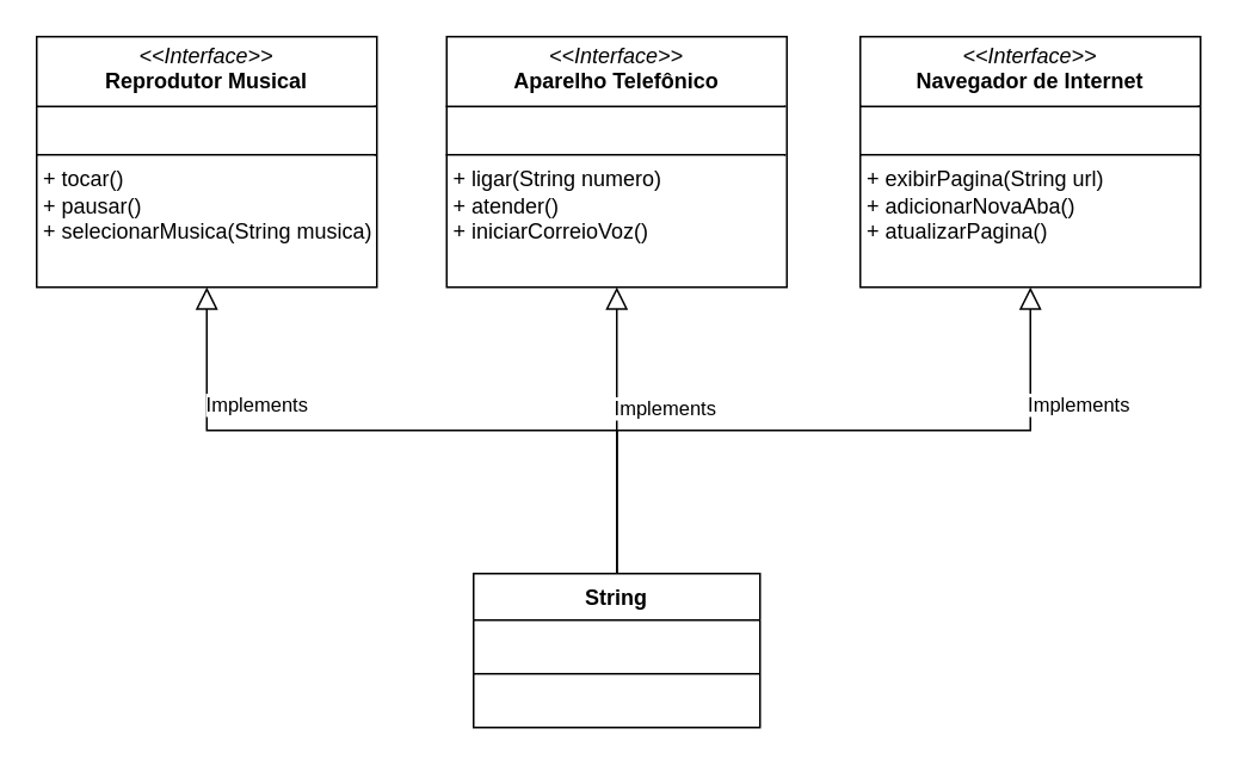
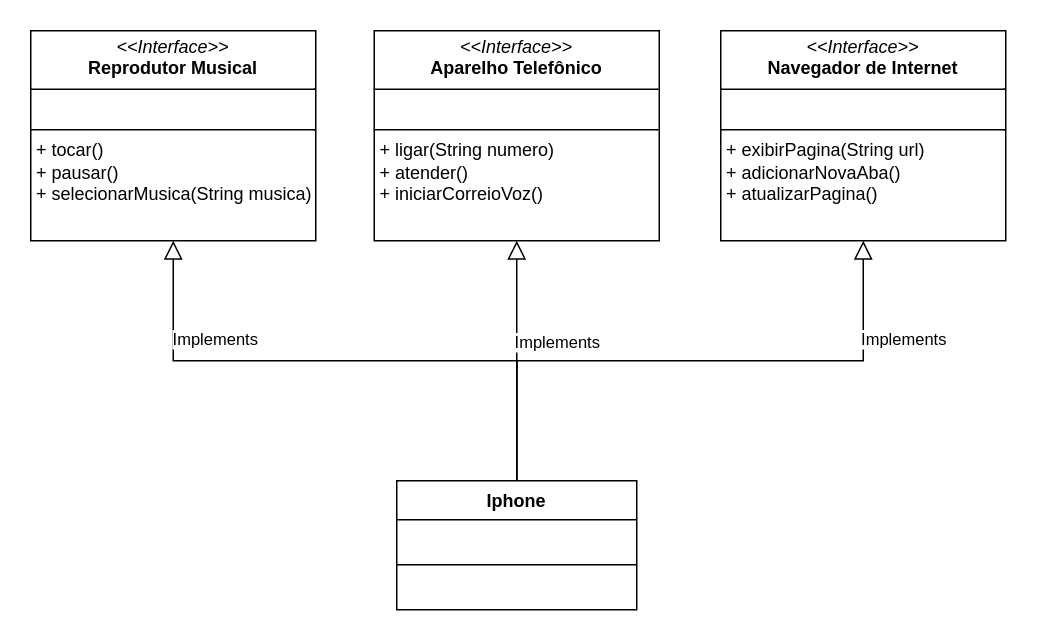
  <mxCell id="0" />
  <mxCell id="1" parent="0" />
  <mxCell id="2" value="&lt;p style=&quot;margin:0px;margin-top:4px;text-align:center;&quot;&gt;&lt;i&gt;&amp;lt;&amp;lt;Interface&amp;gt;&amp;gt;&lt;/i&gt;&lt;br&gt;&lt;b&gt;Reprodutor Musical&lt;/b&gt;&lt;br&gt;&lt;/p&gt;&lt;hr size=&quot;1&quot; style=&quot;border-style:solid;&quot;&gt;&lt;p style=&quot;margin:0px;margin-left:4px;&quot;&gt;&lt;br&gt;&lt;/p&gt;&lt;hr size=&quot;1&quot; style=&quot;border-style:solid;&quot;&gt;&lt;p style=&quot;margin:0px;margin-left:4px;&quot;&gt;+ tocar()&lt;/p&gt;&lt;p style=&quot;margin:0px;margin-left:4px;&quot;&gt;+ pausar()&lt;br&gt;+ selecionarMusica(String musica)&lt;/p&gt;" style="verticalAlign=top;align=left;overflow=fill;html=1;whiteSpace=wrap;" vertex="1" parent="1"><mxGeometry x="20" y="20" width="190" height="140" as="geometry" /></mxCell>
  <mxCell id="3" value="&lt;p style=&quot;margin:0px;margin-top:4px;text-align:center;&quot;&gt;&lt;i&gt;&amp;lt;&amp;lt;Interface&amp;gt;&amp;gt;&lt;/i&gt;&lt;br&gt;&lt;b&gt;Aparelho Telefônico&lt;/b&gt;&lt;br&gt;&lt;/p&gt;&lt;hr size=&quot;1&quot; style=&quot;border-style:solid;&quot;&gt;&lt;p style=&quot;margin:0px;margin-left:4px;&quot;&gt;&lt;br&gt;&lt;/p&gt;&lt;hr size=&quot;1&quot; style=&quot;border-style:solid;&quot;&gt;&lt;p style=&quot;margin:0px;margin-left:4px;&quot;&gt;+ ligar(String numero)&lt;br&gt;+ atender()&lt;/p&gt;&lt;p style=&quot;margin:0px;margin-left:4px;&quot;&gt;+ iniciarCorreioVoz()&lt;/p&gt;" style="verticalAlign=top;align=left;overflow=fill;html=1;whiteSpace=wrap;" vertex="1" parent="1"><mxGeometry x="249" y="20" width="190" height="140" as="geometry" /></mxCell>
  <mxCell id="4" value="&lt;p style=&quot;margin:0px;margin-top:4px;text-align:center;&quot;&gt;&lt;i&gt;&amp;lt;&amp;lt;Interface&amp;gt;&amp;gt;&lt;/i&gt;&lt;br&gt;&lt;b&gt;Navegador de Internet&lt;/b&gt;&lt;br&gt;&lt;/p&gt;&lt;hr size=&quot;1&quot; style=&quot;border-style:solid;&quot;&gt;&lt;p style=&quot;margin:0px;margin-left:4px;&quot;&gt;&lt;br&gt;&lt;/p&gt;&lt;hr size=&quot;1&quot; style=&quot;border-style:solid;&quot;&gt;&lt;p style=&quot;margin:0px;margin-left:4px;&quot;&gt;+ exibirPagina(String url)&lt;br&gt;+ adicionarNovaAba()&lt;/p&gt;&lt;p style=&quot;margin:0px;margin-left:4px;&quot;&gt;+ atualizarPagina()&lt;/p&gt;" style="verticalAlign=top;align=left;overflow=fill;html=1;whiteSpace=wrap;" vertex="1" parent="1"><mxGeometry x="480" y="20" width="190" height="140" as="geometry" /></mxCell>
- <mxCell id="5" value="String" style="swimlane;fontStyle=1;align=center;verticalAlign=top;childLayout=stackLayout;horizontal=1;startSize=26;horizontalStack=0;resizeParent=1;resizeParentMax=0;resizeLast=0;collapsible=1;marginBottom=0;whiteSpace=wrap;html=1;" vertex="1" parent="1"><mxGeometry x="264" y="320" width="160" height="86" as="geometry"><mxRectangle x="334" y="340" width="100" height="30" as="alternateBounds" /></mxGeometry></mxCell>
+ <mxCell id="5" value="Iphone" style="swimlane;fontStyle=1;align=center;verticalAlign=top;childLayout=stackLayout;horizontal=1;startSize=26;horizontalStack=0;resizeParent=1;resizeParentMax=0;resizeLast=0;collapsible=1;marginBottom=0;whiteSpace=wrap;html=1;" vertex="1" parent="1"><mxGeometry x="264" y="320" width="160" height="86" as="geometry"><mxRectangle x="334" y="340" width="100" height="30" as="alternateBounds" /></mxGeometry></mxCell>
  <mxCell id="6" value="&lt;div&gt;&lt;br&gt;&lt;/div&gt;&lt;div&gt;&lt;br&gt;&lt;/div&gt;" style="text;strokeColor=none;fillColor=none;align=left;verticalAlign=top;spacingLeft=4;spacingRight=4;overflow=hidden;rotatable=0;points=[[0,0.5],[1,0.5]];portConstraint=eastwest;whiteSpace=wrap;html=1;" vertex="1" parent="5"><mxGeometry y="26" width="160" height="26" as="geometry" /></mxCell>
  <mxCell id="7" value="" style="line;strokeWidth=1;fillColor=none;align=left;verticalAlign=middle;spacingTop=-1;spacingLeft=3;spacingRight=3;rotatable=0;labelPosition=right;points=[];portConstraint=eastwest;strokeColor=inherit;" vertex="1" parent="5"><mxGeometry y="52" width="160" height="8" as="geometry" /></mxCell>
  <mxCell id="8" value="&lt;div&gt;&lt;br&gt;&lt;/div&gt;&lt;div&gt;&lt;br&gt;&lt;/div&gt;" style="text;strokeColor=none;fillColor=none;align=left;verticalAlign=top;spacingLeft=4;spacingRight=4;overflow=hidden;rotatable=0;points=[[0,0.5],[1,0.5]];portConstraint=eastwest;whiteSpace=wrap;html=1;" vertex="1" parent="5"><mxGeometry y="60" width="160" height="26" as="geometry" /></mxCell>
  <mxCell id="9" value="" style="endArrow=block;endFill=0;html=1;edgeStyle=orthogonalEdgeStyle;align=left;verticalAlign=top;rounded=0;exitX=0.5;exitY=0;exitDx=0;exitDy=0;entryX=0.5;entryY=1;entryDx=0;entryDy=0;strokeWidth=1;endSize=10;" edge="1" parent="1" source="5" target="2"><mxGeometry x="-0.846" y="-96" relative="1" as="geometry"><mxPoint x="300" y="170" as="sourcePoint" /><mxPoint x="460" y="170" as="targetPoint" /><mxPoint as="offset" /></mxGeometry></mxCell>
  <mxCell id="10" value="Implements" style="edgeLabel;html=1;align=center;verticalAlign=middle;resizable=0;points=[];" vertex="1" connectable="0" parent="9"><mxGeometry x="0.409" y="5" relative="1" as="geometry"><mxPoint x="-8" y="-20" as="offset" /></mxGeometry></mxCell>
  <mxCell id="11" value="" style="endArrow=block;endFill=0;html=1;edgeStyle=orthogonalEdgeStyle;align=left;verticalAlign=top;rounded=0;exitX=0.5;exitY=0;exitDx=0;exitDy=0;entryX=0.5;entryY=1;entryDx=0;entryDy=0;strokeWidth=1;endSize=10;" edge="1" parent="1" source="5" target="3"><mxGeometry x="-1" relative="1" as="geometry"><mxPoint x="354" y="330" as="sourcePoint" /><mxPoint x="125" y="170" as="targetPoint" /></mxGeometry></mxCell>
  <mxCell id="12" value="Implements" style="edgeLabel;html=1;align=center;verticalAlign=middle;resizable=0;points=[];" vertex="1" connectable="0" parent="11"><mxGeometry x="0.266" y="-2" relative="1" as="geometry"><mxPoint x="24" y="8" as="offset" /></mxGeometry></mxCell>
  <mxCell id="13" value="" style="endArrow=block;endFill=0;html=1;edgeStyle=orthogonalEdgeStyle;align=left;verticalAlign=top;rounded=0;exitX=0.5;exitY=0;exitDx=0;exitDy=0;entryX=0.5;entryY=1;entryDx=0;entryDy=0;strokeWidth=1;endSize=10;" edge="1" parent="1" source="5" target="4"><mxGeometry x="-1" relative="1" as="geometry"><mxPoint x="354" y="330" as="sourcePoint" /><mxPoint x="354" y="170" as="targetPoint" /></mxGeometry></mxCell>
  <mxCell id="14" value="Implements" style="edgeLabel;html=1;align=center;verticalAlign=middle;resizable=0;points=[];" vertex="1" connectable="0" parent="13"><mxGeometry x="-0.233" y="1" relative="1" as="geometry"><mxPoint x="187" y="-14" as="offset" /></mxGeometry></mxCell>
